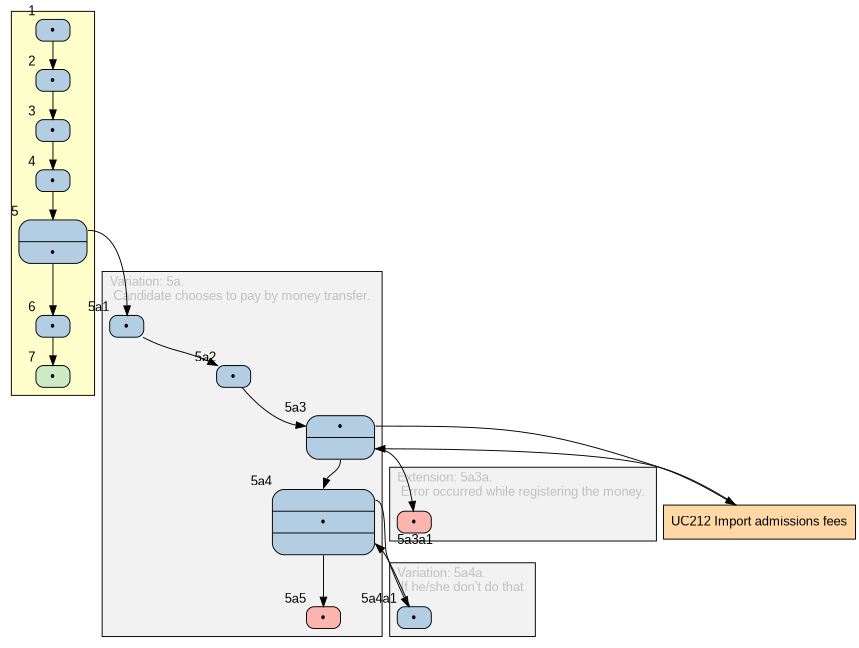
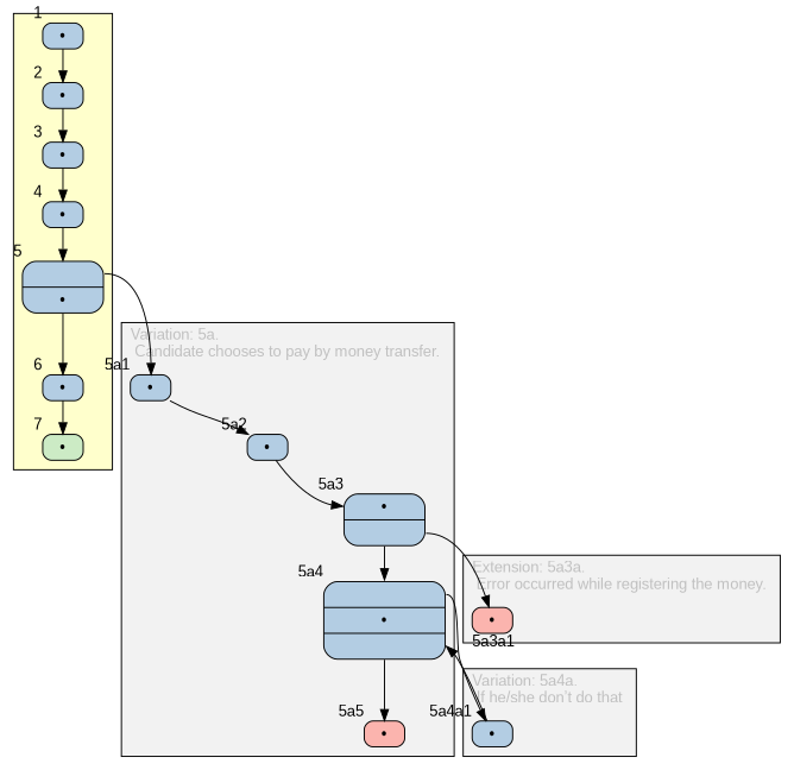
  digraph {
    fontcolor=gray
    fontname=Arial
    labeljust=l
    nodesep=0.2
    rankdir=TB
    ranksep=0.4
    node [fillcolor="#b3cde3" fontname=Arial shape=Mrecord style=filled]
    edge [fontname=Arial headport=JMP tailport=JMP]
    n1 [height=0.1 label="{<JMP>&bull;}" width=0.5 xlabel=1]
    n2 [height=0.1 label="{<JMP>&bull;}" width=0.5 xlabel=2]
    n3 [height=0.1 label="{<JMP>&bull;}" width=0.5 xlabel=3]
    n4 [height=0.1 label="{<JMP>&bull;}" width=0.5 xlabel=4]
    n5 [height=0.1 label="{<VAR>|<JMP>&bull;}" width=1.0 xlabel=5]
    n6 [height=0.1 label="{<JMP>&bull;}" width=0.5 xlabel=6]
    n7 [fillcolor="#ccebc5" height=0.1 label="{<JMP>&bull;}" width=0.5 xlabel=7]
    n8 [height=0.1 label="{<JMP>&bull;}" width=0.5 xlabel="5a1"]
    n9 [height=0.1 label="{<JMP>&bull;}" width=0.5 xlabel="5a2"]
    n10 [height=0.1 label="{<JMP>&bull;|<EXT>}" width=1.0 xlabel="5a3"]
    n11 [height=0.1 label="{<VAR>|<JMP>&bull;|<OUT>}" width=1.5 xlabel="5a4"]
    n12 [fillcolor="#fbb4ae" height=0.1 label="{<JMP>&bull;}" width=0.5 xlabel="5a5"]
    n13 [fillcolor="#fbb4ae" height=0.1 label="{<JMP>&bull;}" width=0.5 xlabel="5a3a1"]
    n14 [height=0.1 label="{<JMP>&bull;}" width=0.5 xlabel="5a4a1"]
-   n15 [fillcolor="#fed9a6" height=0.5 label="UC212 Import admissions fees" shape=box width=0.5]
    subgraph cluster_1 {
      bgcolor="#ffffcc"
      n1
      n2
      n3
      n4
      n5
      n6
      n7
    }
    subgraph cluster_2 {
      bgcolor="#f2f2f2"
      label="Variation: 5a.\l Candidate chooses to pay by money transfer. "
      n8
      n9
      n10
      n11
      n12
    }
    subgraph cluster_3 {
      bgcolor="#f2f2f2"
      label="Extension: 5a3a.\l Error occurred while registering the money. "
      n13
    }
    subgraph cluster_4 {
      bgcolor="#f2f2f2"
      label="Variation: 5a4a.\l If he/she don’t do that "
      n14
    }
    n1 -> n2
    n2 -> n3
    n3 -> n4
    n4 -> n5 [headport=VAR]
    n5 -> n6
    n5 -> n8 [tailport=VAR]
    n6 -> n7
    n8 -> n9
    n9 -> n10
    n10 -> n11 [headport=VAR tailport=EXT]
    n10 -> n13 [tailport=EXT]
-   n10 -> n15 [headport=""]
    n11 -> n12 [tailport=OUT]
    n11 -> n14 [tailport=VAR]
    n14 -> n11 [headport=OUT]
-   n15 -> n10 [headport=EXT tailport=""]
  }
